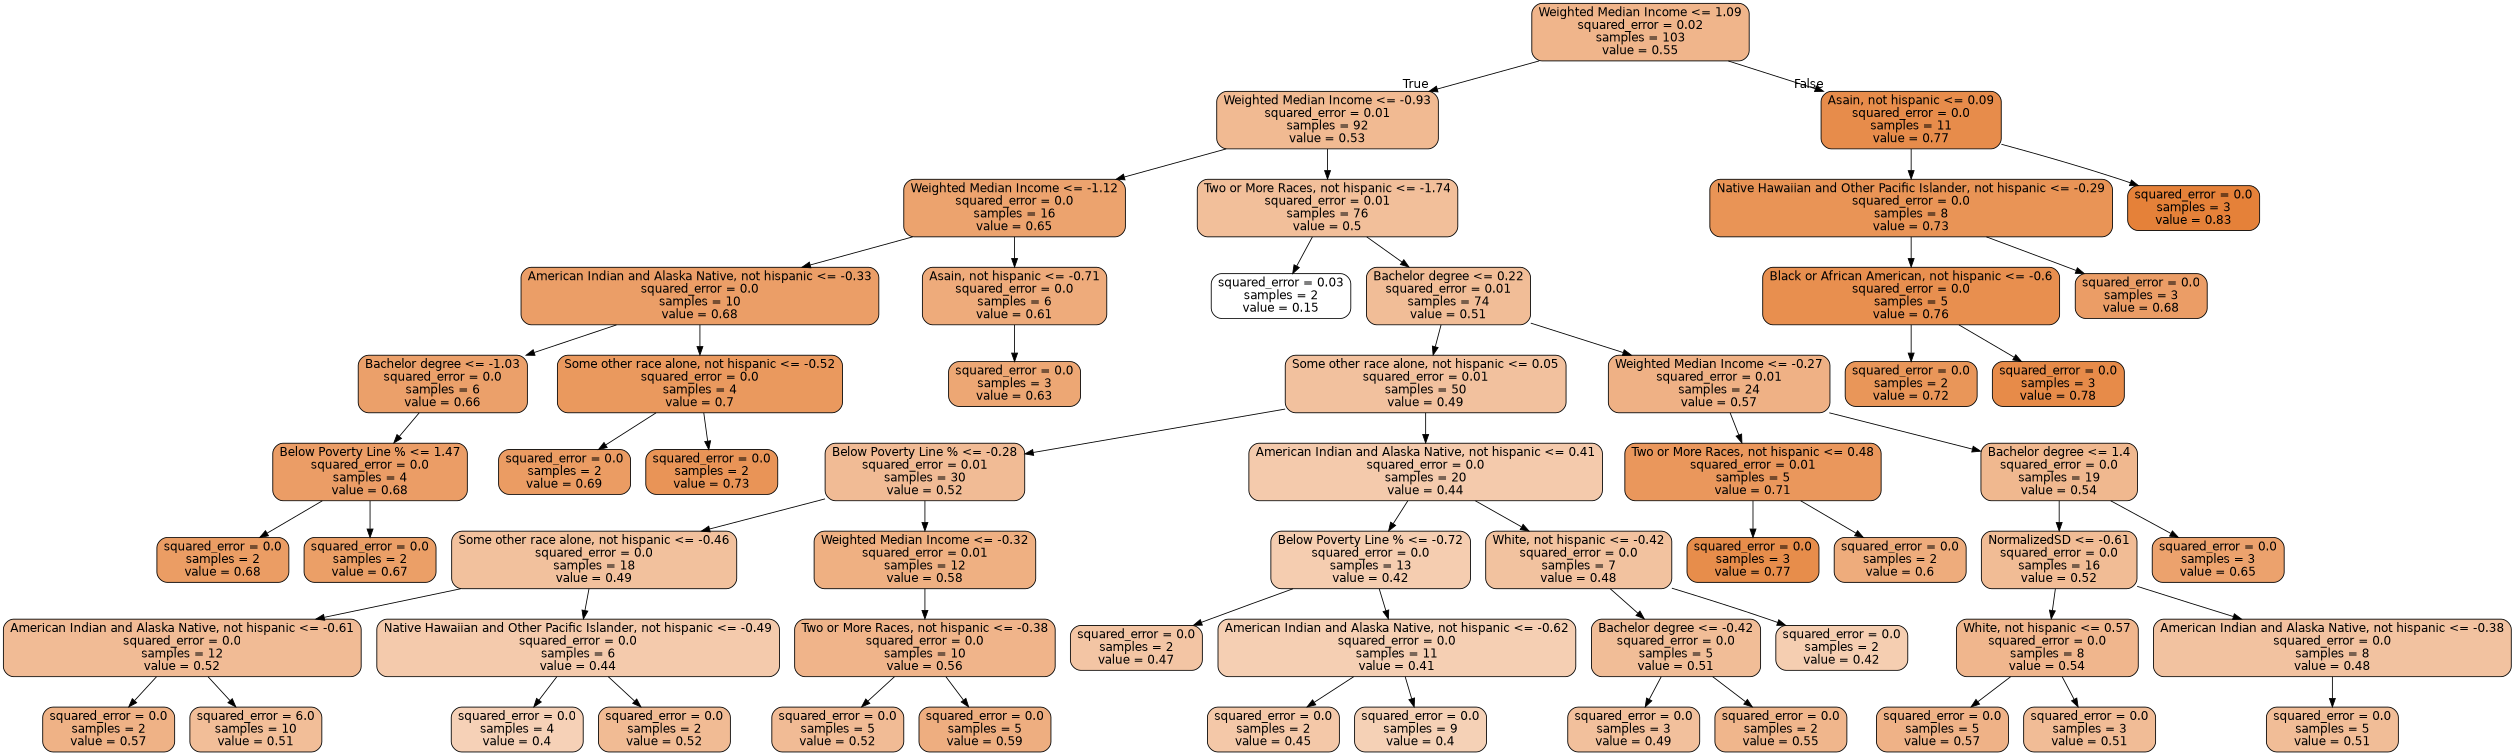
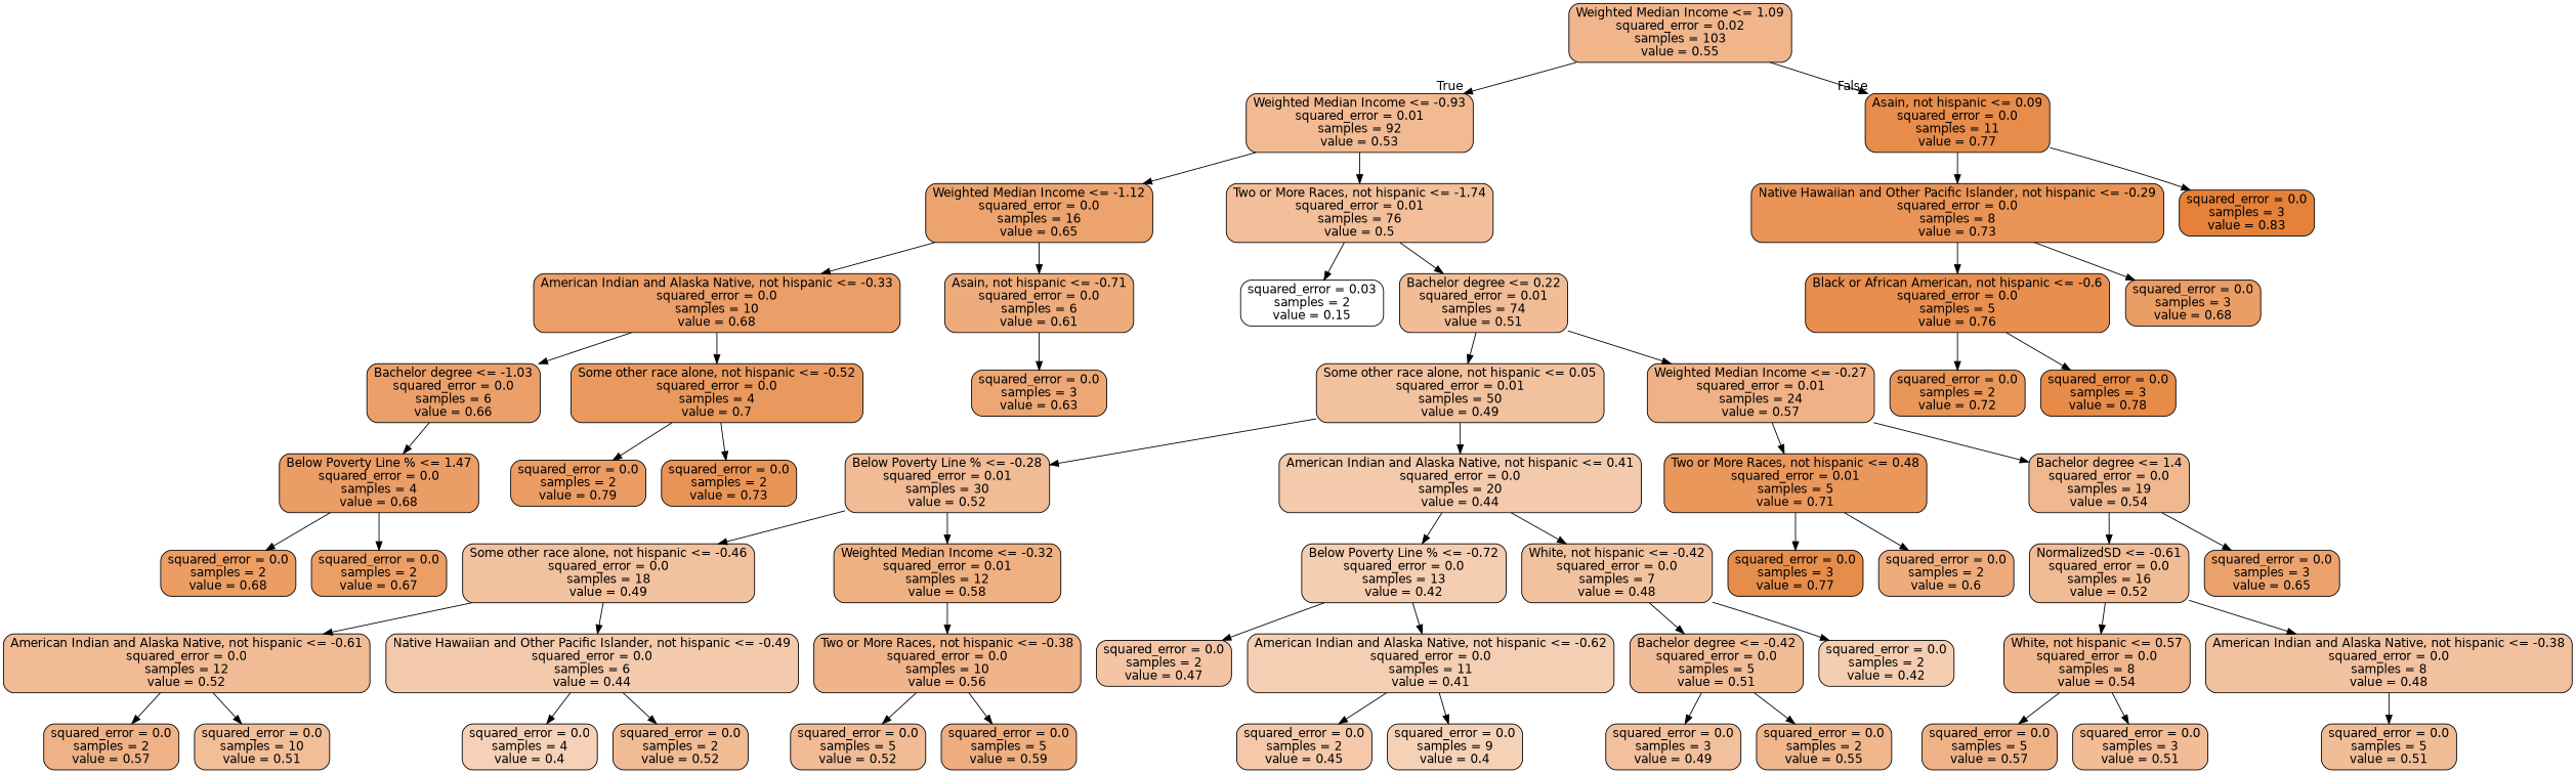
  digraph {
    node [color=black fillcolor="#f1bd97" fontname=helvetica shape=box style="filled, rounded"]
    edge [fontname=helvetica]
    n1 [fillcolor="#f0b58b" label="Weighted Median Income <= 1.09\nsquared_error = 0.02\nsamples = 103\nvalue = 0.55"]
    n2 [fillcolor="#f1ba92" label="Weighted Median Income <= -0.93\nsquared_error = 0.01\nsamples = 92\nvalue = 0.53"]
    n3 [fillcolor="#e78c4b" label="Asain, not hispanic <= 0.09\nsquared_error = 0.0\nsamples = 11\nvalue = 0.77"]
    n4 [fillcolor="#eca36e" label="Weighted Median Income <= -1.12\nsquared_error = 0.0\nsamples = 16\nvalue = 0.65"]
    n5 [fillcolor="#f2bf9a" label="Two or More Races, not hispanic <= -1.74\nsquared_error = 0.01\nsamples = 76\nvalue = 0.5"]
    n6 [fillcolor="#e99456" label="Native Hawaiian and Other Pacific Islander, not hispanic <= -0.29\nsquared_error = 0.0\nsamples = 8\nvalue = 0.73"]
    n7 [fillcolor="#e58139" label="squared_error = 0.0\nsamples = 3\nvalue = 0.83"]
    n8 [fillcolor="#eb9e67" label="American Indian and Alaska Native, not hispanic <= -0.33\nsquared_error = 0.0\nsamples = 10\nvalue = 0.68"]
    n9 [fillcolor="#eeab7b" label="Asain, not hispanic <= -0.71\nsquared_error = 0.0\nsamples = 6\nvalue = 0.61"]
    n10 [fillcolor="#ffffff" label="squared_error = 0.03\nsamples = 2\nvalue = 0.15"]
    n11 [label="Bachelor degree <= 0.22\nsquared_error = 0.01\nsamples = 74\nvalue = 0.51"]
    n12 [fillcolor="#eba06a" label="Bachelor degree <= -1.03\nsquared_error = 0.0\nsamples = 6\nvalue = 0.66"]
    n13 [fillcolor="#ea995e" label="Some other race alone, not hispanic <= -0.52\nsquared_error = 0.0\nsamples = 4\nvalue = 0.7"]
    n14 [fillcolor="#eda774" label="squared_error = 0.0\nsamples = 3\nvalue = 0.63"]
    n15 [fillcolor="#eb9d66" label="Below Poverty Line % <= 1.47\nsquared_error = 0.0\nsamples = 4\nvalue = 0.68"]
-   n16 [fillcolor="#eb9c63" label="squared_error = 0.0\nsamples = 2\nvalue = 0.69"]
+   n16 [fillcolor="#eb9c63" label="squared_error = 0.0\nsamples = 2\nvalue = 0.79"]
    n17 [fillcolor="#e99457" label="squared_error = 0.0\nsamples = 2\nvalue = 0.73"]
    n18 [fillcolor="#eb9d64" label="squared_error = 0.0\nsamples = 2\nvalue = 0.68"]
    n19 [fillcolor="#eb9f67" label="squared_error = 0.0\nsamples = 2\nvalue = 0.67"]
    n20 [fillcolor="#f2c19e" label="Some other race alone, not hispanic <= 0.05\nsquared_error = 0.01\nsamples = 50\nvalue = 0.49"]
    n21 [fillcolor="#efb185" label="Weighted Median Income <= -0.27\nsquared_error = 0.01\nsamples = 24\nvalue = 0.57"]
    n22 [fillcolor="#f1bb95" label="Below Poverty Line % <= -0.28\nsquared_error = 0.01\nsamples = 30\nvalue = 0.52"]
    n23 [fillcolor="#f4caac" label="American Indian and Alaska Native, not hispanic <= 0.41\nsquared_error = 0.0\nsamples = 20\nvalue = 0.44"]
    n24 [fillcolor="#ea975c" label="Two or More Races, not hispanic <= 0.48\nsquared_error = 0.01\nsamples = 5\nvalue = 0.71"]
    n25 [fillcolor="#f0b88f" label="Bachelor degree <= 1.4\nsquared_error = 0.0\nsamples = 19\nvalue = 0.54"]
    n26 [fillcolor="#f2c19d" label="Some other race alone, not hispanic <= -0.46\nsquared_error = 0.0\nsamples = 18\nvalue = 0.49"]
    n27 [fillcolor="#efb082" label="Weighted Median Income <= -0.32\nsquared_error = 0.01\nsamples = 12\nvalue = 0.58"]
    n28 [fillcolor="#f5cdb0" label="Below Poverty Line % <= -0.72\nsquared_error = 0.0\nsamples = 13\nvalue = 0.42"]
    n29 [fillcolor="#f2c29f" label="White, not hispanic <= -0.42\nsquared_error = 0.0\nsamples = 7\nvalue = 0.48"]
    n30 [fillcolor="#f1bb95" label="American Indian and Alaska Native, not hispanic <= -0.61\nsquared_error = 0.0\nsamples = 12\nvalue = 0.52"]
    n31 [fillcolor="#f4caac" label="Native Hawaiian and Other Pacific Islander, not hispanic <= -0.49\nsquared_error = 0.0\nsamples = 6\nvalue = 0.44"]
    n32 [fillcolor="#f0b48a" label="Two or More Races, not hispanic <= -0.38\nsquared_error = 0.0\nsamples = 10\nvalue = 0.56"]
    n33 [fillcolor="#efb286" label="squared_error = 0.0\nsamples = 2\nvalue = 0.57"]
-   n34 [fillcolor="#f2be98" label="squared_error = 6.0\nsamples = 10\nvalue = 0.51"]
+   n34 [fillcolor="#f2be98" label="squared_error = 0.0\nsamples = 10\nvalue = 0.51"]
    n35 [fillcolor="#f6d1b7" label="squared_error = 0.0\nsamples = 4\nvalue = 0.4"]
    n36 [fillcolor="#f1bb94" label="squared_error = 0.0\nsamples = 2\nvalue = 0.52"]
    n37 [fillcolor="#f1bb95" label="squared_error = 0.0\nsamples = 5\nvalue = 0.52"]
    n38 [fillcolor="#eeae80" label="squared_error = 0.0\nsamples = 5\nvalue = 0.59"]
    n39 [fillcolor="#f3c5a4" label="squared_error = 0.0\nsamples = 2\nvalue = 0.47"]
    n40 [fillcolor="#f5cfb3" label="American Indian and Alaska Native, not hispanic <= -0.62\nsquared_error = 0.0\nsamples = 11\nvalue = 0.41"]
    n41 [label="Bachelor degree <= -0.42\nsquared_error = 0.0\nsamples = 5\nvalue = 0.51"]
    n42 [fillcolor="#f5ceb1" label="squared_error = 0.0\nsamples = 2\nvalue = 0.42"]
    n43 [fillcolor="#f4c8a8" label="squared_error = 0.0\nsamples = 2\nvalue = 0.45"]
    n44 [fillcolor="#f5d1b6" label="squared_error = 0.0\nsamples = 9\nvalue = 0.4"]
    n45 [fillcolor="#f2c09c" label="squared_error = 0.0\nsamples = 3\nvalue = 0.49"]
    n46 [fillcolor="#f0b68c" label="squared_error = 0.0\nsamples = 2\nvalue = 0.55"]
    n47 [fillcolor="#e78d4b" label="squared_error = 0.0\nsamples = 3\nvalue = 0.77"]
    n48 [fillcolor="#eeac7c" label="squared_error = 0.0\nsamples = 2\nvalue = 0.6"]
    n49 [fillcolor="#f1bc95" label="NormalizedSD <= -0.61\nsquared_error = 0.0\nsamples = 16\nvalue = 0.52"]
    n50 [fillcolor="#eca26d" label="squared_error = 0.0\nsamples = 3\nvalue = 0.65"]
    n51 [fillcolor="#f0b68d" label="White, not hispanic <= 0.57\nsquared_error = 0.0\nsamples = 8\nvalue = 0.54"]
    n52 [fillcolor="#f2c2a0" label="American Indian and Alaska Native, not hispanic <= -0.38\nsquared_error = 0.0\nsamples = 8\nvalue = 0.48"]
    n53 [fillcolor="#efb287" label="squared_error = 0.0\nsamples = 5\nvalue = 0.57"]
    n54 [fillcolor="#f1bc96" label="squared_error = 0.0\nsamples = 3\nvalue = 0.51"]
    n55 [label="squared_error = 0.0\nsamples = 5\nvalue = 0.51"]
    n56 [fillcolor="#e88f4f" label="Black or African American, not hispanic <= -0.6\nsquared_error = 0.0\nsamples = 5\nvalue = 0.76"]
    n57 [fillcolor="#eb9d66" label="squared_error = 0.0\nsamples = 3\nvalue = 0.68"]
    n58 [fillcolor="#e99659" label="squared_error = 0.0\nsamples = 2\nvalue = 0.72"]
    n59 [fillcolor="#e78b49" label="squared_error = 0.0\nsamples = 3\nvalue = 0.78"]
    n1 -> n2 [headlabel=True labelangle=45 labeldistance=2.5]
    n1 -> n3 [headlabel=False labelangle=-45 labeldistance=2.5]
    n2 -> n4
    n2 -> n5
    n3 -> n6
    n3 -> n7
    n4 -> n8
    n4 -> n9
    n5 -> n10
    n5 -> n11
    n6 -> n56
    n6 -> n57
    n8 -> n12
    n8 -> n13
    n9 -> n14
    n11 -> n20
    n11 -> n21
    n12 -> n15
    n13 -> n16
    n13 -> n17
    n15 -> n18
    n15 -> n19
    n20 -> n22
    n20 -> n23
    n21 -> n24
    n21 -> n25
    n22 -> n26
    n22 -> n27
    n23 -> n28
    n23 -> n29
    n24 -> n47
    n24 -> n48
    n25 -> n49
    n25 -> n50
    n26 -> n30
    n26 -> n31
    n27 -> n32
    n28 -> n39
    n28 -> n40
    n29 -> n41
    n29 -> n42
    n30 -> n33
    n30 -> n34
    n31 -> n35
    n31 -> n36
    n32 -> n37
    n32 -> n38
    n40 -> n43
    n40 -> n44
    n41 -> n45
    n41 -> n46
    n49 -> n51
    n49 -> n52
    n51 -> n53
    n51 -> n54
    n52 -> n55
    n56 -> n58
    n56 -> n59
  }
